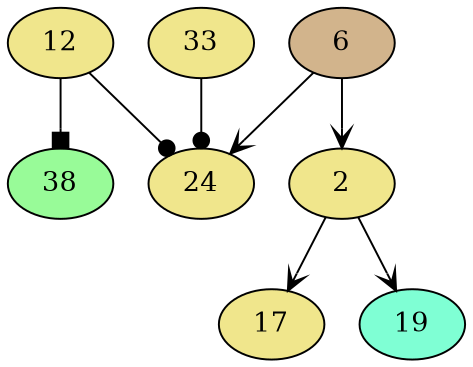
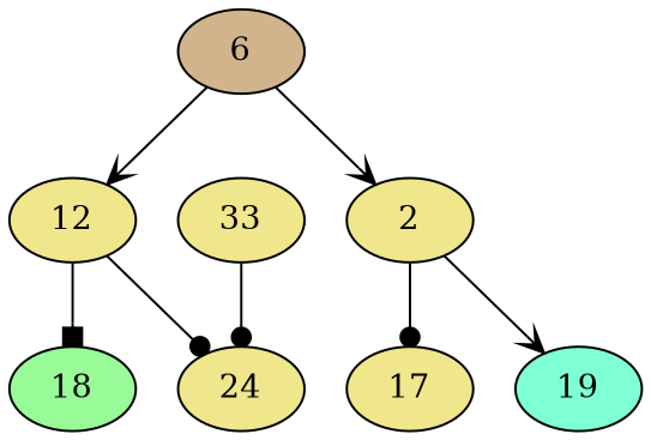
  digraph {
    ordering=out
    node [fillcolor=khaki style=filled]
    edge [arrowhead=vee]
    6 [fillcolor=tan]
    12
    n3 [label=2]
-   18 [fillcolor=palegreen label=38]
+   18 [fillcolor=palegreen]
    24
    n6 [label=17]
    19 [fillcolor=aquamarine]
    33
-   6 -> 24
+   6 -> 12
    6 -> n3
    12 -> 18 [arrowhead=box]
    12 -> 24 [arrowhead=dot]
-   n3 -> n6
+   n3 -> n6 [arrowhead=dot]
    n3 -> 19
    33 -> 24 [arrowhead=dot]
  }
